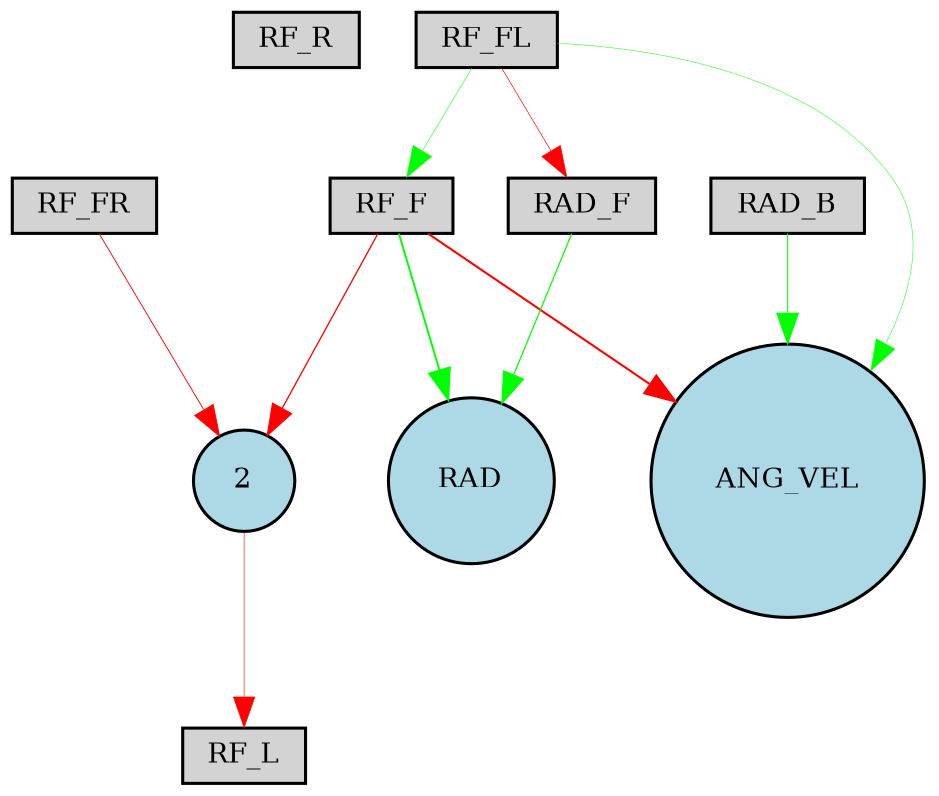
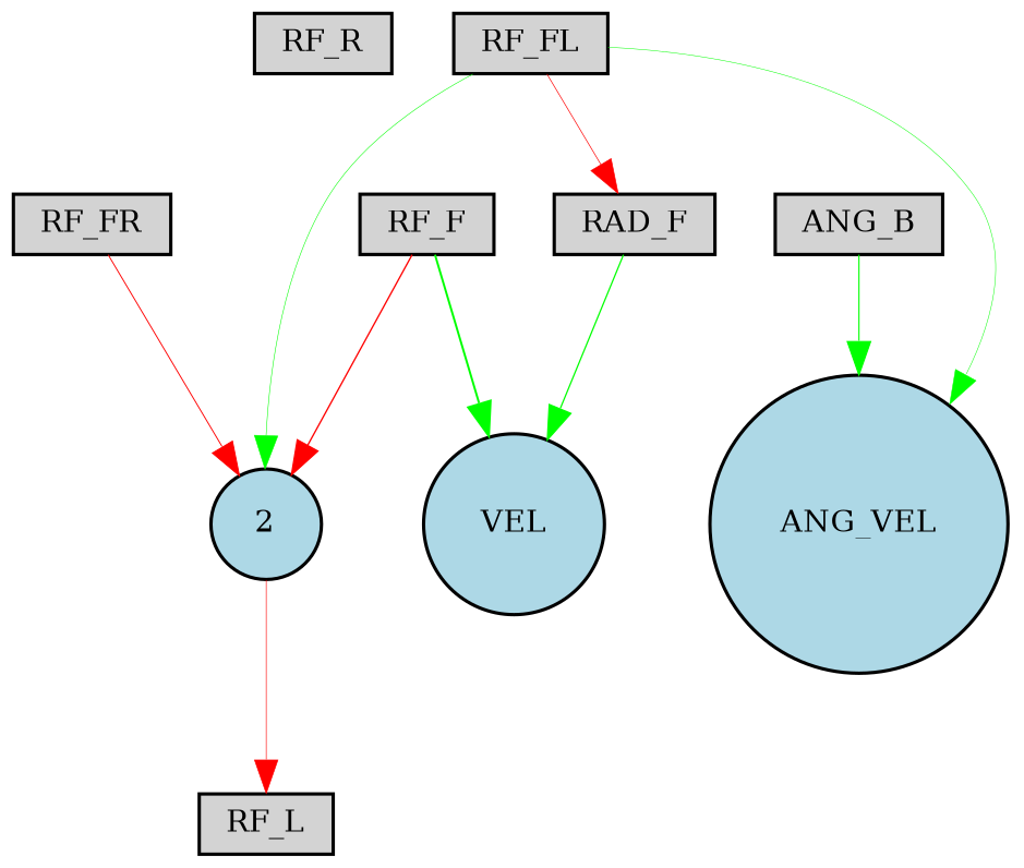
  digraph {
    node [fillcolor=lightgray fontsize=9 shape=box style=filled]
    edge [color=red style=solid]
    RF_R [height=0.2 width=0.2]
    RF_FR [height=0.2 width=0.2]
    2 [fillcolor=lightblue height=0.2 shape=circle width=0.2]
    RF_L [height=0.2 width=0.2]
    RF_F [height=0.2 width=0.2]
    ANG_VEL [fillcolor=lightblue height=0.2 shape=circle width=0.2]
-   VEL [fillcolor=lightblue height=0.2 shape=circle width=0.2 label=RAD]
+   VEL [fillcolor=lightblue height=0.2 shape=circle width=0.2]
    RF_FL [height=0.2 width=0.2]
    RAD_F [height=0.2 width=0.2]
-   RAD_B [height=0.2 width=0.2]
+   RAD_B [height=0.2 width=0.2 label=ANG_B]
    RF_FR -> 2 [penwidth=0.2977936080351994]
    2 -> RF_L [penwidth=0.1932332951787731]
    RF_F -> 2 [penwidth=0.42252381930036265]
-   RF_F -> ANG_VEL [penwidth=0.6695155781558594]
    RF_F -> VEL [color=green penwidth=0.6255750915608408]
-   RF_FL -> RF_F [color=green penwidth=0.17318174972108275]
+   RF_FL -> 2 [color=green penwidth=0.17318174972108275]
    RF_FL -> ANG_VEL [color=green penwidth=0.15449794507430936]
    RF_FL -> RAD_F [penwidth=0.21474272513107462]
    RAD_F -> VEL [color=green penwidth=0.3997718774125305]
    RAD_B -> ANG_VEL [color=green penwidth=0.3527968836405233]
  }
